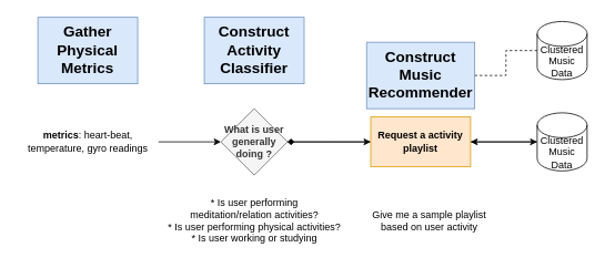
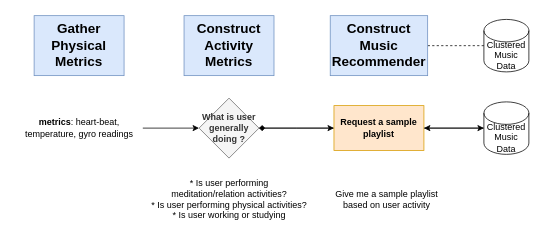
  <mxCell id="0" />
  <mxCell id="1" parent="0" />
  <mxCell id="2" value="&lt;font style=&quot;font-size: 18px;&quot;&gt;Gather&lt;br&gt;Physical Metrics&lt;/font&gt;" style="rounded=0;whiteSpace=wrap;html=1;fontStyle=1;fillColor=#dae8fc;strokeColor=#6c8ebf;" parent="1" vertex="1"><mxGeometry x="45" y="20" width="120" height="80" as="geometry" /></mxCell>
- <mxCell id="3" value="&lt;font style=&quot;font-size: 18px;&quot;&gt;Construct&lt;br&gt;Activity Classifier&lt;/font&gt;" style="rounded=0;whiteSpace=wrap;html=1;fontStyle=1;fillColor=#dae8fc;strokeColor=#6c8ebf;" parent="1" vertex="1"><mxGeometry x="245" y="20" width="120" height="80" as="geometry" /></mxCell>
+ <mxCell id="3" value="&lt;font style=&quot;font-size: 18px;&quot;&gt;Construct&lt;br&gt;Activity Metrics&lt;/font&gt;" style="rounded=0;whiteSpace=wrap;html=1;fontStyle=1;fillColor=#dae8fc;strokeColor=#6c8ebf;" parent="1" vertex="1"><mxGeometry x="245" y="20" width="120" height="80" as="geometry" /></mxCell>
  <mxCell id="4" style="edgeStyle=orthogonalEdgeStyle;rounded=0;orthogonalLoop=1;jettySize=auto;html=1;dashed=1;endArrow=none;endFill=0;" parent="1" source="5" target="6" edge="1"><mxGeometry relative="1" as="geometry" /></mxCell>
- <mxCell id="5" value="&lt;font style=&quot;font-size: 18px;&quot;&gt;Construct&lt;br&gt;Music Recommender&lt;br&gt;&lt;/font&gt;" style="rounded=0;whiteSpace=wrap;html=1;fontStyle=1;fillColor=#dae8fc;strokeColor=#6c8ebf;" parent="1" vertex="1"><mxGeometry x="440" y="50" width="130" height="80" as="geometry" /></mxCell>
+ <mxCell id="5" value="&lt;font style=&quot;font-size: 18px;&quot;&gt;Construct&lt;br&gt;Music Recommender&lt;br&gt;&lt;/font&gt;" style="rounded=0;whiteSpace=wrap;html=1;fontStyle=1;fillColor=#dae8fc;strokeColor=#6c8ebf;" parent="1" vertex="1"><mxGeometry x="440" y="20" width="130" height="80" as="geometry" /></mxCell>
  <mxCell id="6" value="Clustered Music Data" style="shape=cylinder3;whiteSpace=wrap;html=1;boundedLbl=1;backgroundOutline=1;size=15;" parent="1" vertex="1"><mxGeometry x="645" y="25" width="60" height="70" as="geometry" /></mxCell>
  <mxCell id="7" style="edgeStyle=orthogonalEdgeStyle;rounded=0;orthogonalLoop=1;jettySize=auto;html=1;" parent="1" source="8" target="10" edge="1"><mxGeometry relative="1" as="geometry"><mxPoint x="245" y="170" as="targetPoint" /></mxGeometry></mxCell>
  <mxCell id="8" value="&lt;b&gt;metrics&lt;/b&gt;: heart-beat, &lt;br&gt;temperature, gyro readings" style="text;html=1;align=center;verticalAlign=middle;resizable=0;points=[];autosize=1;strokeColor=none;fillColor=none;" parent="1" vertex="1"><mxGeometry x="20" y="150" width="170" height="40" as="geometry" /></mxCell>
  <mxCell id="9" style="edgeStyle=orthogonalEdgeStyle;rounded=0;orthogonalLoop=1;jettySize=auto;html=1;" parent="1" source="10" edge="1"><mxGeometry relative="1" as="geometry"><mxPoint x="445" y="170" as="targetPoint" /></mxGeometry></mxCell>
  <mxCell id="10" value="&lt;b&gt;What is user generally doing ?&lt;/b&gt;" style="rhombus;whiteSpace=wrap;html=1;fillColor=#f5f5f5;fontColor=#333333;strokeColor=#666666;" parent="1" vertex="1"><mxGeometry x="265" y="130" width="80" height="80" as="geometry" /></mxCell>
  <mxCell id="11" style="edgeStyle=orthogonalEdgeStyle;rounded=0;orthogonalLoop=1;jettySize=auto;html=1;entryX=1;entryY=0.5;entryDx=0;entryDy=0;endArrow=diamond;" parent="1" source="12" target="10" edge="1"><mxGeometry relative="1" as="geometry" /></mxCell>
- <mxCell id="12" value="&lt;b&gt;Request a activity&lt;br&gt;playlist&lt;/b&gt;" style="rounded=0;whiteSpace=wrap;html=1;fillColor=#ffe6cc;strokeColor=#d79b00;" parent="1" vertex="1"><mxGeometry x="445" y="140" width="120" height="60" as="geometry" /></mxCell>
+ <mxCell id="12" value="&lt;b&gt;Request a sample&lt;br&gt;playlist&lt;/b&gt;" style="rounded=0;whiteSpace=wrap;html=1;fillColor=#ffe6cc;strokeColor=#d79b00;" parent="1" vertex="1"><mxGeometry x="445" y="140" width="120" height="60" as="geometry" /></mxCell>
  <mxCell id="13" style="edgeStyle=orthogonalEdgeStyle;rounded=0;orthogonalLoop=1;jettySize=auto;html=1;entryX=1;entryY=0.5;entryDx=0;entryDy=0;" parent="1" source="14" target="12" edge="1"><mxGeometry relative="1" as="geometry" /></mxCell>
  <mxCell id="14" value="Clustered Music Data" style="shape=cylinder3;whiteSpace=wrap;html=1;boundedLbl=1;backgroundOutline=1;size=15;" parent="1" vertex="1"><mxGeometry x="645" y="135" width="60" height="70" as="geometry" /></mxCell>
  <mxCell id="15" style="edgeStyle=orthogonalEdgeStyle;rounded=0;orthogonalLoop=1;jettySize=auto;html=1;entryX=0;entryY=0.5;entryDx=0;entryDy=0;entryPerimeter=0;" parent="1" source="12" target="14" edge="1"><mxGeometry relative="1" as="geometry" /></mxCell>
  <mxCell id="16" value="* Is user performing &lt;br&gt;meditation/relation activities?&lt;br&gt;* Is user performing physical activities?&lt;br&gt;* Is user working or studying" style="text;html=1;align=center;verticalAlign=middle;resizable=0;points=[];autosize=1;strokeColor=none;fillColor=none;" parent="1" vertex="1"><mxGeometry x="190" y="230" width="230" height="70" as="geometry" /></mxCell>
  <mxCell id="17" value="Give me a sample playlist &lt;br&gt;based on user activity" style="text;html=1;align=center;verticalAlign=middle;resizable=0;points=[];autosize=1;strokeColor=none;fillColor=none;" parent="1" vertex="1"><mxGeometry x="435" y="245" width="160" height="40" as="geometry" /></mxCell>
